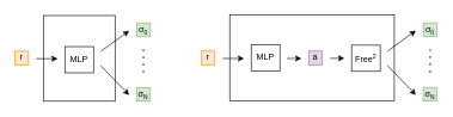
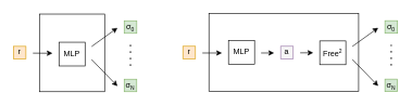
  <mxCell id="0" />
  <mxCell id="1" parent="0" />
  <mxCell id="2" value="" style="rounded=0;whiteSpace=wrap;html=1;" parent="1" vertex="1"><mxGeometry x="60" y="21" width="100" height="119.66" as="geometry" /></mxCell>
  <mxCell id="3" value="" style="endArrow=classic;html=1;" parent="1" edge="1"><mxGeometry width="50" height="50" relative="1" as="geometry"><mxPoint x="140" y="71" as="sourcePoint" /><mxPoint x="179.7" y="42.3" as="targetPoint" /></mxGeometry></mxCell>
  <mxCell id="4" value="" style="endArrow=classic;html=1;" parent="1" edge="1"><mxGeometry width="50" height="50" relative="1" as="geometry"><mxPoint x="140" y="91" as="sourcePoint" /><mxPoint x="179.7" y="132.09" as="targetPoint" /></mxGeometry></mxCell>
  <mxCell id="5" value="σ&lt;span style=&quot;font-size: 10px;&quot;&gt;&lt;sub&gt;0&lt;/sub&gt;&lt;/span&gt;" style="whiteSpace=wrap;html=1;aspect=fixed;fillColor=#d5e8d4;strokeColor=#82b366;" parent="1" vertex="1"><mxGeometry x="190" y="31.33" width="19.33" height="19.33" as="geometry" /></mxCell>
  <mxCell id="6" value="&lt;span style=&quot;color: rgb(0, 0, 0);&quot;&gt;σ&lt;/span&gt;&lt;span style=&quot;font-size: 10px; color: rgb(0, 0, 0);&quot;&gt;&lt;sub&gt;N&lt;/sub&gt;&lt;/span&gt;" style="whiteSpace=wrap;html=1;aspect=fixed;fillColor=#d5e8d4;strokeColor=#82b366;" parent="1" vertex="1"><mxGeometry x="190" y="121.39" width="19.27" height="19.27" as="geometry" /></mxCell>
  <mxCell id="7" value="" style="line;strokeWidth=2;direction=south;html=1;dashed=1;dashPattern=1 4;" parent="1" vertex="1"><mxGeometry x="194.64" y="68.41" width="10" height="36" as="geometry" /></mxCell>
  <mxCell id="8" value="MLP" style="rounded=0;whiteSpace=wrap;html=1;" parent="1" vertex="1"><mxGeometry x="90" y="64.41" width="40" height="36.59" as="geometry" /></mxCell>
  <mxCell id="9" value="&lt;font color=&quot;#000000&quot;&gt;r&lt;/font&gt;" style="whiteSpace=wrap;html=1;aspect=fixed;fillColor=#ffe6cc;strokeColor=#d79b00;" parent="1" vertex="1"><mxGeometry x="20" y="70.75" width="19.33" height="19.33" as="geometry" /></mxCell>
  <mxCell id="10" value="" style="endArrow=classic;html=1;exitX=1;exitY=0.5;exitDx=0;exitDy=0;" edge="1" parent="1"><mxGeometry width="50" height="50" relative="1" as="geometry"><mxPoint x="50" y="81.25" as="sourcePoint" /><mxPoint x="80" y="81.4" as="targetPoint" /></mxGeometry></mxCell>
  <mxCell id="11" value="" style="rounded=0;whiteSpace=wrap;html=1;" vertex="1" parent="1"><mxGeometry x="320" y="20.46" width="229.66" height="119.66" as="geometry" /></mxCell>
  <mxCell id="12" value="" style="endArrow=classic;html=1;" edge="1" parent="1"><mxGeometry width="50" height="50" relative="1" as="geometry"><mxPoint x="540" y="70.88" as="sourcePoint" /><mxPoint x="579.7" y="42.18" as="targetPoint" /></mxGeometry></mxCell>
  <mxCell id="13" value="" style="endArrow=classic;html=1;" edge="1" parent="1"><mxGeometry width="50" height="50" relative="1" as="geometry"><mxPoint x="540" y="90.88" as="sourcePoint" /><mxPoint x="579.7" y="131.97" as="targetPoint" /></mxGeometry></mxCell>
  <mxCell id="14" value="σ&lt;span style=&quot;font-size: 10px;&quot;&gt;&lt;sub&gt;0&lt;/sub&gt;&lt;/span&gt;" style="whiteSpace=wrap;html=1;aspect=fixed;fillColor=#d5e8d4;strokeColor=#82b366;" vertex="1" parent="1"><mxGeometry x="590" y="31.21" width="19.33" height="19.33" as="geometry" /></mxCell>
  <mxCell id="15" value="&lt;span style=&quot;color: rgb(0, 0, 0);&quot;&gt;σ&lt;/span&gt;&lt;span style=&quot;font-size: 10px; color: rgb(0, 0, 0);&quot;&gt;&lt;sub&gt;N&lt;/sub&gt;&lt;/span&gt;" style="whiteSpace=wrap;html=1;aspect=fixed;fillColor=#d5e8d4;strokeColor=#82b366;" vertex="1" parent="1"><mxGeometry x="590" y="121.27" width="19.27" height="19.27" as="geometry" /></mxCell>
  <mxCell id="16" value="" style="line;strokeWidth=2;direction=south;html=1;dashed=1;dashPattern=1 4;" vertex="1" parent="1"><mxGeometry x="594.64" y="68.29" width="10" height="36" as="geometry" /></mxCell>
  <mxCell id="17" value="MLP" style="rounded=0;whiteSpace=wrap;html=1;" vertex="1" parent="1"><mxGeometry x="350" y="62" width="40" height="36.59" as="geometry" /></mxCell>
  <mxCell id="18" value="&lt;font color=&quot;#000000&quot;&gt;r&lt;/font&gt;" style="whiteSpace=wrap;html=1;aspect=fixed;fillColor=#ffe6cc;strokeColor=#d79b00;" vertex="1" parent="1"><mxGeometry x="280" y="70.63" width="19.33" height="19.33" as="geometry" /></mxCell>
  <mxCell id="19" value="" style="endArrow=classic;html=1;" edge="1" parent="1"><mxGeometry width="50" height="50" relative="1" as="geometry"><mxPoint x="310" y="81" as="sourcePoint" /><mxPoint x="340" y="81" as="targetPoint" /></mxGeometry></mxCell>
  <mxCell id="20" value="" style="endArrow=classic;html=1;" edge="1" parent="1"><mxGeometry width="50" height="50" relative="1" as="geometry"><mxPoint x="400" y="81" as="sourcePoint" /><mxPoint x="420" y="80.94" as="targetPoint" /></mxGeometry></mxCell>
- <mxCell id="21" value="a" style="whiteSpace=wrap;html=1;aspect=fixed;fillColor=#e1d5e7;strokeColor=#9673a6;" vertex="1" parent="1"><mxGeometry x="430" y="70.63" width="19.33" height="19.33" as="geometry" /></mxCell>
+ <mxCell id="21" value="a" style="whiteSpace=wrap;html=1;aspect=fixed;fillColor=#f5f5f5;strokeColor=#9673a6;" vertex="1" parent="1"><mxGeometry x="430" y="70.63" width="19.33" height="19.33" as="geometry" /></mxCell>
  <mxCell id="22" value="Free&lt;span style=&quot;font-size: 10px;&quot;&gt;&lt;sup&gt;2&lt;/sup&gt;&lt;/span&gt;" style="rounded=0;whiteSpace=wrap;html=1;" vertex="1" parent="1"><mxGeometry x="490" y="62.42" width="40" height="36.59" as="geometry" /></mxCell>
  <mxCell id="23" value="" style="endArrow=classic;html=1;" edge="1" parent="1"><mxGeometry width="50" height="50" relative="1" as="geometry"><mxPoint x="460" y="80.75" as="sourcePoint" /><mxPoint x="480" y="80.69" as="targetPoint" /></mxGeometry></mxCell>
